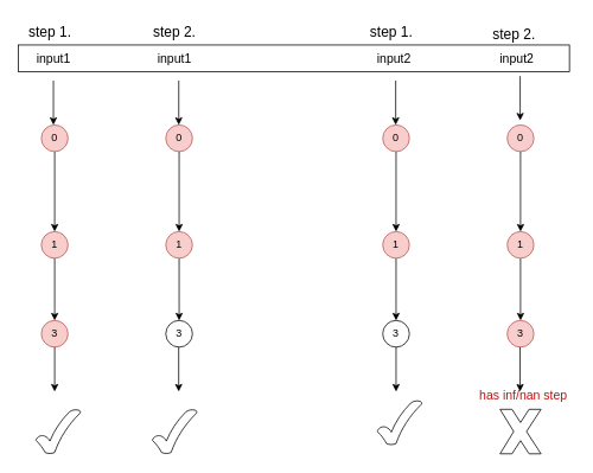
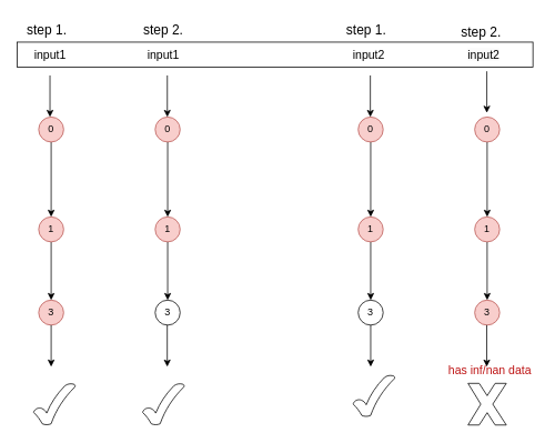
  <mxCell id="0" />
  <mxCell id="1" parent="0" />
  <mxCell id="2" value="" style="edgeStyle=orthogonalEdgeStyle;rounded=0;orthogonalLoop=1;jettySize=auto;html=1;" edge="1" parent="1" source="3" target="5"><mxGeometry relative="1" as="geometry" /></mxCell>
  <mxCell id="3" value="0" style="ellipse;whiteSpace=wrap;html=1;aspect=fixed;fillColor=#f8cecc;strokeColor=#b85450;" vertex="1" parent="1"><mxGeometry x="46" y="140" width="30" height="30" as="geometry" /></mxCell>
  <mxCell id="4" value="" style="edgeStyle=orthogonalEdgeStyle;rounded=0;orthogonalLoop=1;jettySize=auto;html=1;" edge="1" parent="1" source="5" target="6"><mxGeometry relative="1" as="geometry" /></mxCell>
  <mxCell id="5" value="1" style="ellipse;whiteSpace=wrap;html=1;aspect=fixed;fillColor=#f8cecc;strokeColor=#b85450;" vertex="1" parent="1"><mxGeometry x="46" y="260" width="30" height="30" as="geometry" /></mxCell>
  <mxCell id="6" value="3" style="ellipse;whiteSpace=wrap;html=1;aspect=fixed;fillColor=#f8cecc;strokeColor=#b85450;" vertex="1" parent="1"><mxGeometry x="46" y="360" width="30" height="30" as="geometry" /></mxCell>
  <mxCell id="7" value="" style="edgeStyle=orthogonalEdgeStyle;rounded=0;orthogonalLoop=1;jettySize=auto;html=1;" edge="1" parent="1" source="8" target="10"><mxGeometry relative="1" as="geometry" /></mxCell>
  <mxCell id="8" value="0" style="ellipse;whiteSpace=wrap;html=1;aspect=fixed;fillColor=#f8cecc;strokeColor=#b85450;" vertex="1" parent="1"><mxGeometry x="186" y="140" width="30" height="30" as="geometry" /></mxCell>
  <mxCell id="9" value="" style="edgeStyle=orthogonalEdgeStyle;rounded=0;orthogonalLoop=1;jettySize=auto;html=1;" edge="1" parent="1" source="10" target="11"><mxGeometry relative="1" as="geometry" /></mxCell>
  <mxCell id="10" value="1" style="ellipse;whiteSpace=wrap;html=1;aspect=fixed;fillColor=#f8cecc;strokeColor=#b85450;" vertex="1" parent="1"><mxGeometry x="186" y="260" width="30" height="30" as="geometry" /></mxCell>
  <mxCell id="11" value="3" style="ellipse;whiteSpace=wrap;html=1;aspect=fixed;" vertex="1" parent="1"><mxGeometry x="186" y="360" width="30" height="30" as="geometry" /></mxCell>
  <mxCell id="12" value="&lt;font style=&quot;font-size: 14px;&quot;&gt;input1&lt;/font&gt;" style="text;html=1;strokeColor=none;fillColor=none;align=center;verticalAlign=middle;whiteSpace=wrap;rounded=0;" vertex="1" parent="1"><mxGeometry x="30" y="50" width="60" height="30" as="geometry" /></mxCell>
  <mxCell id="13" value="" style="endArrow=classic;html=1;rounded=0;exitX=0.5;exitY=1;exitDx=0;exitDy=0;" edge="1" parent="1" source="6"><mxGeometry width="50" height="50" relative="1" as="geometry"><mxPoint x="66" y="210" as="sourcePoint" /><mxPoint x="61" y="440" as="targetPoint" /></mxGeometry></mxCell>
  <mxCell id="14" value="" style="endArrow=classic;html=1;rounded=0;exitX=0.5;exitY=1;exitDx=0;exitDy=0;" edge="1" parent="1"><mxGeometry width="50" height="50" relative="1" as="geometry"><mxPoint x="200.5" y="390" as="sourcePoint" /><mxPoint x="200.5" y="440" as="targetPoint" /></mxGeometry></mxCell>
  <mxCell id="15" value="&lt;font style=&quot;font-size: 16px;&quot;&gt;step 1.&lt;/font&gt;" style="text;html=1;strokeColor=none;fillColor=none;align=center;verticalAlign=middle;whiteSpace=wrap;rounded=0;" vertex="1" parent="1"><mxGeometry x="26" y="20" width="60" height="30" as="geometry" /></mxCell>
  <mxCell id="16" value="&lt;font style=&quot;font-size: 16px;&quot;&gt;step&amp;nbsp;2.&lt;/font&gt;" style="text;html=1;strokeColor=none;fillColor=none;align=center;verticalAlign=middle;whiteSpace=wrap;rounded=0;" vertex="1" parent="1"><mxGeometry x="166" y="20" width="60" height="30" as="geometry" /></mxCell>
  <mxCell id="17" value="" style="edgeStyle=orthogonalEdgeStyle;rounded=0;orthogonalLoop=1;jettySize=auto;html=1;" edge="1" parent="1" source="18" target="20"><mxGeometry relative="1" as="geometry" /></mxCell>
  <mxCell id="18" value="0" style="ellipse;whiteSpace=wrap;html=1;aspect=fixed;fillColor=#f8cecc;strokeColor=#b85450;" vertex="1" parent="1"><mxGeometry x="430" y="140" width="30" height="30" as="geometry" /></mxCell>
  <mxCell id="19" value="" style="edgeStyle=orthogonalEdgeStyle;rounded=0;orthogonalLoop=1;jettySize=auto;html=1;" edge="1" parent="1" source="20" target="21"><mxGeometry relative="1" as="geometry" /></mxCell>
  <mxCell id="20" value="1" style="ellipse;whiteSpace=wrap;html=1;aspect=fixed;fillColor=#f8cecc;strokeColor=#b85450;" vertex="1" parent="1"><mxGeometry x="430" y="260" width="30" height="30" as="geometry" /></mxCell>
  <mxCell id="21" value="3" style="ellipse;whiteSpace=wrap;html=1;aspect=fixed;" vertex="1" parent="1"><mxGeometry x="430" y="360" width="30" height="30" as="geometry" /></mxCell>
  <mxCell id="22" value="" style="edgeStyle=orthogonalEdgeStyle;rounded=0;orthogonalLoop=1;jettySize=auto;html=1;" edge="1" parent="1" source="23" target="25"><mxGeometry relative="1" as="geometry" /></mxCell>
  <mxCell id="23" value="0" style="ellipse;whiteSpace=wrap;html=1;aspect=fixed;fillColor=#f8cecc;strokeColor=#b85450;" vertex="1" parent="1"><mxGeometry x="570" y="140" width="30" height="30" as="geometry" /></mxCell>
  <mxCell id="24" value="" style="edgeStyle=orthogonalEdgeStyle;rounded=0;orthogonalLoop=1;jettySize=auto;html=1;" edge="1" parent="1" source="25" target="26"><mxGeometry relative="1" as="geometry" /></mxCell>
  <mxCell id="25" value="1" style="ellipse;whiteSpace=wrap;html=1;aspect=fixed;fillColor=#f8cecc;strokeColor=#b85450;" vertex="1" parent="1"><mxGeometry x="570" y="260" width="30" height="30" as="geometry" /></mxCell>
  <mxCell id="26" value="3" style="ellipse;whiteSpace=wrap;html=1;aspect=fixed;fillColor=#f8cecc;strokeColor=#b85450;" vertex="1" parent="1"><mxGeometry x="570" y="360" width="30" height="30" as="geometry" /></mxCell>
  <mxCell id="27" value="&lt;span style=&quot;color: rgb(0, 0, 0); font-family: Helvetica; font-size: 14px; font-style: normal; font-variant-ligatures: normal; font-variant-caps: normal; font-weight: 400; letter-spacing: normal; orphans: 2; text-align: center; text-indent: 0px; text-transform: none; widows: 2; word-spacing: 0px; -webkit-text-stroke-width: 0px; background-color: rgb(251, 251, 251); text-decoration-thickness: initial; text-decoration-style: initial; text-decoration-color: initial; float: none; display: inline !important;&quot;&gt;input2&lt;/span&gt;" style="text;whiteSpace=wrap;html=1;" vertex="1" parent="1"><mxGeometry x="560" y="50" width="70" height="40" as="geometry" /></mxCell>
  <mxCell id="28" value="" style="endArrow=classic;html=1;rounded=0;exitX=0.5;exitY=1;exitDx=0;exitDy=0;" edge="1" parent="1" source="21"><mxGeometry width="50" height="50" relative="1" as="geometry"><mxPoint x="450" y="210" as="sourcePoint" /><mxPoint x="445" y="440" as="targetPoint" /></mxGeometry></mxCell>
  <mxCell id="29" value="" style="endArrow=classic;html=1;rounded=0;exitX=0.5;exitY=1;exitDx=0;exitDy=0;" edge="1" parent="1"><mxGeometry width="50" height="50" relative="1" as="geometry"><mxPoint x="584.5" y="390" as="sourcePoint" /><mxPoint x="584.5" y="440" as="targetPoint" /></mxGeometry></mxCell>
  <mxCell id="30" value="" style="rounded=0;whiteSpace=wrap;html=1;fillColor=none;" vertex="1" parent="1"><mxGeometry x="20" y="50" width="620" height="30" as="geometry" /></mxCell>
  <mxCell id="31" value="" style="verticalLabelPosition=bottom;verticalAlign=top;html=1;shape=mxgraph.basic.tick" vertex="1" parent="1"><mxGeometry x="40" y="460" width="50" height="50" as="geometry" /></mxCell>
  <mxCell id="32" value="" style="verticalLabelPosition=bottom;verticalAlign=top;html=1;shape=mxgraph.basic.tick" vertex="1" parent="1"><mxGeometry x="171" y="460" width="50" height="50" as="geometry" /></mxCell>
  <mxCell id="33" value="" style="verticalLabelPosition=bottom;verticalAlign=top;html=1;shape=mxgraph.basic.tick" vertex="1" parent="1"><mxGeometry x="424" y="450" width="50" height="50" as="geometry" /></mxCell>
  <mxCell id="34" value="" style="verticalLabelPosition=bottom;verticalAlign=top;html=1;shape=mxgraph.basic.x" vertex="1" parent="1"><mxGeometry x="562" y="460" width="46" height="50" as="geometry" /></mxCell>
- <mxCell id="35" value="&lt;font color=&quot;#bd1313&quot;&gt;&lt;span style=&quot;font-size: 14px;&quot;&gt;has inf/nan step&lt;/span&gt;&lt;/font&gt;" style="text;html=1;strokeColor=none;fillColor=none;align=center;verticalAlign=middle;whiteSpace=wrap;rounded=0;" vertex="1" parent="1"><mxGeometry x="532" y="430" width="113" height="30" as="geometry" /></mxCell>
+ <mxCell id="35" value="&lt;font color=&quot;#bd1313&quot;&gt;&lt;span style=&quot;font-size: 14px;&quot;&gt;has inf/nan data&lt;/span&gt;&lt;/font&gt;" style="text;html=1;strokeColor=none;fillColor=none;align=center;verticalAlign=middle;whiteSpace=wrap;rounded=0;" vertex="1" parent="1"><mxGeometry x="532" y="430" width="113" height="30" as="geometry" /></mxCell>
  <mxCell id="36" value="" style="endArrow=classic;html=1;rounded=0;exitX=0.5;exitY=1;exitDx=0;exitDy=0;" edge="1" parent="1"><mxGeometry width="50" height="50" relative="1" as="geometry"><mxPoint x="59.58" y="90" as="sourcePoint" /><mxPoint x="59.58" y="140" as="targetPoint" /></mxGeometry></mxCell>
  <mxCell id="37" value="" style="endArrow=classic;html=1;rounded=0;exitX=0.5;exitY=1;exitDx=0;exitDy=0;" edge="1" parent="1"><mxGeometry width="50" height="50" relative="1" as="geometry"><mxPoint x="200.58" y="90" as="sourcePoint" /><mxPoint x="200.58" y="140" as="targetPoint" /></mxGeometry></mxCell>
  <mxCell id="38" value="" style="endArrow=classic;html=1;rounded=0;exitX=0.5;exitY=1;exitDx=0;exitDy=0;" edge="1" parent="1"><mxGeometry width="50" height="50" relative="1" as="geometry"><mxPoint x="444.58" y="90" as="sourcePoint" /><mxPoint x="444.58" y="140" as="targetPoint" /></mxGeometry></mxCell>
  <mxCell id="39" value="" style="endArrow=classic;html=1;rounded=0;exitX=0.5;exitY=1;exitDx=0;exitDy=0;" edge="1" parent="1"><mxGeometry width="50" height="50" relative="1" as="geometry"><mxPoint x="584.58" y="85" as="sourcePoint" /><mxPoint x="584.58" y="135" as="targetPoint" /></mxGeometry></mxCell>
  <mxCell id="40" value="&lt;font style=&quot;font-size: 14px;&quot;&gt;input1&lt;/font&gt;" style="text;html=1;strokeColor=none;fillColor=none;align=center;verticalAlign=middle;whiteSpace=wrap;rounded=0;" vertex="1" parent="1"><mxGeometry x="166" y="50" width="60" height="30" as="geometry" /></mxCell>
  <mxCell id="41" value="&lt;font style=&quot;font-size: 14px;&quot;&gt;input2&lt;/font&gt;" style="text;html=1;strokeColor=none;fillColor=none;align=center;verticalAlign=middle;whiteSpace=wrap;rounded=0;" vertex="1" parent="1"><mxGeometry x="416" y="50" width="54" height="30" as="geometry" /></mxCell>
  <mxCell id="42" value="&lt;font style=&quot;font-size: 16px;&quot;&gt;step 1.&lt;/font&gt;" style="text;html=1;strokeColor=none;fillColor=none;align=center;verticalAlign=middle;whiteSpace=wrap;rounded=0;" vertex="1" parent="1"><mxGeometry x="410" y="20" width="60" height="30" as="geometry" /></mxCell>
  <mxCell id="43" value="&lt;font style=&quot;font-size: 16px;&quot;&gt;step&amp;nbsp;2.&lt;/font&gt;" style="text;html=1;strokeColor=none;fillColor=none;align=center;verticalAlign=middle;whiteSpace=wrap;rounded=0;" vertex="1" parent="1"><mxGeometry x="548" y="23" width="60" height="30" as="geometry" /></mxCell>
